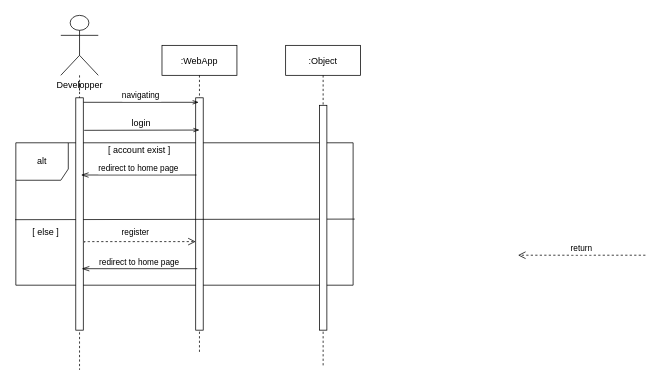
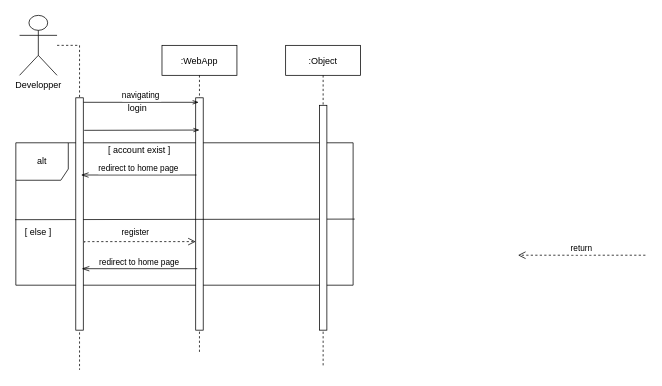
  <mxCell id="0" />
  <mxCell id="1" parent="0" />
  <mxCell id="2" value="alt" style="shape=umlFrame;whiteSpace=wrap;html=1;width=70;height=50;" vertex="1" parent="1"><mxGeometry x="20" y="190" width="450" height="190" as="geometry" /></mxCell>
  <mxCell id="3" value=":WebApp" style="shape=umlLifeline;perimeter=lifelinePerimeter;container=1;collapsible=0;recursiveResize=0;rounded=0;shadow=0;strokeWidth=1;" vertex="1" parent="1"><mxGeometry x="215" y="60" width="100" height="410" as="geometry" /></mxCell>
  <mxCell id="4" value="" style="points=[];perimeter=orthogonalPerimeter;rounded=0;shadow=0;strokeWidth=1;" vertex="1" parent="3"><mxGeometry x="45" y="70" width="10" height="310" as="geometry" /></mxCell>
  <mxCell id="5" value="navigating" style="verticalAlign=bottom;startArrow=none;endArrow=openThin;startSize=8;shadow=0;strokeWidth=1;endFill=0;startFill=0;" edge="1" parent="3"><mxGeometry relative="1" as="geometry"><mxPoint x="-105" y="76" as="sourcePoint" /><mxPoint x="49" y="76" as="targetPoint" /></mxGeometry></mxCell>
  <mxCell id="6" value="" style="verticalAlign=bottom;startArrow=none;endArrow=openThin;startSize=8;shadow=0;strokeWidth=1;endFill=0;startFill=0;exitX=0.14;exitY=-0.12;exitDx=0;exitDy=0;exitPerimeter=0;" edge="1" parent="3" source="15"><mxGeometry relative="1" as="geometry"><mxPoint x="-55" y="113" as="sourcePoint" /><mxPoint x="50" y="113" as="targetPoint" /></mxGeometry></mxCell>
  <mxCell id="7" value="" style="endArrow=none;html=1;rounded=0;exitX=-0.009;exitY=0.553;exitDx=0;exitDy=0;exitPerimeter=0;entryX=0.978;entryY=0.549;entryDx=0;entryDy=0;entryPerimeter=0;" edge="1" parent="3"><mxGeometry width="50" height="50" relative="1" as="geometry"><mxPoint x="-196.0" y="232.6" as="sourcePoint" /><mxPoint x="257.15" y="231.8" as="targetPoint" /></mxGeometry></mxCell>
  <mxCell id="8" value=":Object" style="shape=umlLifeline;perimeter=lifelinePerimeter;container=1;collapsible=0;recursiveResize=0;rounded=0;shadow=0;strokeWidth=1;" vertex="1" parent="1"><mxGeometry x="380" y="60" width="100" height="430" as="geometry" /></mxCell>
  <mxCell id="9" value="" style="points=[];perimeter=orthogonalPerimeter;rounded=0;shadow=0;strokeWidth=1;" vertex="1" parent="8"><mxGeometry x="45" y="80" width="10" height="300" as="geometry" /></mxCell>
  <mxCell id="10" value="return" style="verticalAlign=bottom;endArrow=open;dashed=1;endSize=8;exitX=0;exitY=0.95;shadow=0;strokeWidth=1;" edge="1" parent="1"><mxGeometry relative="1" as="geometry"><mxPoint x="690" y="340" as="targetPoint" /><mxPoint x="860" y="340" as="sourcePoint" /></mxGeometry></mxCell>
  <mxCell id="11" value="register" style="verticalAlign=bottom;endArrow=open;dashed=1;endSize=8;exitX=0.302;exitY=-0.2;shadow=0;strokeWidth=1;exitDx=0;exitDy=0;exitPerimeter=0;" edge="1" parent="1"><mxGeometry x="-0.052" y="3" relative="1" as="geometry"><mxPoint x="260" y="321.86" as="targetPoint" /><mxPoint x="112" y="322.46" as="sourcePoint" /><Array as="points"><mxPoint x="110" y="321.86" /></Array><mxPoint as="offset" /></mxGeometry></mxCell>
  <mxCell id="12" style="edgeStyle=orthogonalEdgeStyle;rounded=0;orthogonalLoop=1;jettySize=auto;html=1;dashed=1;endArrow=none;endFill=0;startArrow=none;" edge="1" parent="1"><mxGeometry relative="1" as="geometry"><mxPoint x="105" y="443" as="sourcePoint" /><mxPoint x="105" y="493" as="targetPoint" /></mxGeometry></mxCell>
- <mxCell id="13" value="Developper" style="shape=umlActor;verticalLabelPosition=bottom;verticalAlign=top;html=1;outlineConnect=0;" vertex="1" parent="1"><mxGeometry x="80" y="20" width="50" height="80" as="geometry" /></mxCell>
- <mxCell id="14" value="login" style="text;html=1;align=center;verticalAlign=middle;resizable=0;points=[];autosize=1;strokeColor=none;fillColor=none;" vertex="1" parent="1"><mxGeometry x="162" y="149" width="50" height="30" as="geometry" /></mxCell>
+ <mxCell id="13" value="Developper" style="shape=umlActor;verticalLabelPosition=bottom;verticalAlign=top;html=1;outlineConnect=0;" vertex="1" parent="1"><mxGeometry x="25" y="20" width="50" height="80" as="geometry" /></mxCell>
+ <mxCell id="14" value="login" style="text;html=1;align=center;verticalAlign=middle;resizable=0;points=[];autosize=1;strokeColor=none;fillColor=none;" vertex="1" parent="1"><mxGeometry x="157" y="129" width="50" height="30" as="geometry" /></mxCell>
  <mxCell id="15" value="" style="rounded=0;whiteSpace=wrap;html=1;labelPosition=center;verticalLabelPosition=top;align=center;verticalAlign=bottom;flipH=0;flipV=0;direction=south;" vertex="1" parent="1"><mxGeometry x="100" y="130" width="10" height="310" as="geometry" /></mxCell>
  <mxCell id="16" value="" style="edgeStyle=orthogonalEdgeStyle;rounded=0;orthogonalLoop=1;jettySize=auto;html=1;dashed=1;endArrow=none;endFill=0;" edge="1" parent="1" source="13" target="15"><mxGeometry relative="1" as="geometry"><mxPoint x="105" y="100" as="sourcePoint" /><mxPoint x="105" y="340" as="targetPoint" /></mxGeometry></mxCell>
  <mxCell id="17" value="[ account exist ]" style="text;html=1;strokeColor=none;fillColor=none;align=center;verticalAlign=middle;whiteSpace=wrap;rounded=0;" vertex="1" parent="1"><mxGeometry x="110" y="190" width="150" height="20" as="geometry" /></mxCell>
- <mxCell id="18" value="[ else ]" style="text;html=1;strokeColor=none;fillColor=none;align=center;verticalAlign=middle;whiteSpace=wrap;rounded=0;" vertex="1" parent="1"><mxGeometry x="30" y="300" width="60" height="20" as="geometry" /></mxCell>
+ <mxCell id="18" value="[ else ]" style="text;html=1;strokeColor=none;fillColor=none;align=center;verticalAlign=middle;whiteSpace=wrap;rounded=0;" vertex="1" parent="1"><mxGeometry x="20" y="300" width="60" height="20" as="geometry" /></mxCell>
  <mxCell id="19" value="redirect to home page" style="verticalAlign=bottom;startArrow=openThin;endArrow=none;startSize=8;shadow=0;strokeWidth=1;endFill=0;startFill=0;" edge="1" parent="1"><mxGeometry relative="1" as="geometry"><mxPoint x="107" y="233" as="sourcePoint" /><mxPoint x="261" y="233" as="targetPoint" /><mxPoint as="offset" /></mxGeometry></mxCell>
  <mxCell id="20" value="redirect to home page" style="verticalAlign=bottom;startArrow=openThin;endArrow=none;startSize=8;shadow=0;strokeWidth=1;endFill=0;startFill=0;" edge="1" parent="1"><mxGeometry relative="1" as="geometry"><mxPoint x="108" y="358" as="sourcePoint" /><mxPoint x="262" y="358" as="targetPoint" /><mxPoint as="offset" /></mxGeometry></mxCell>
